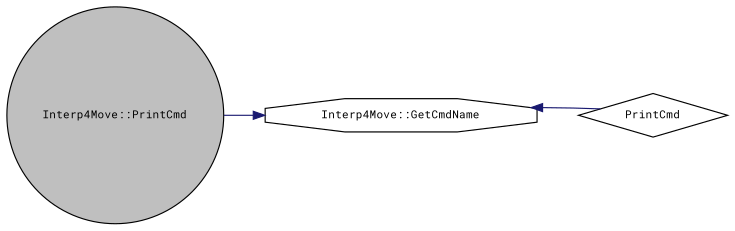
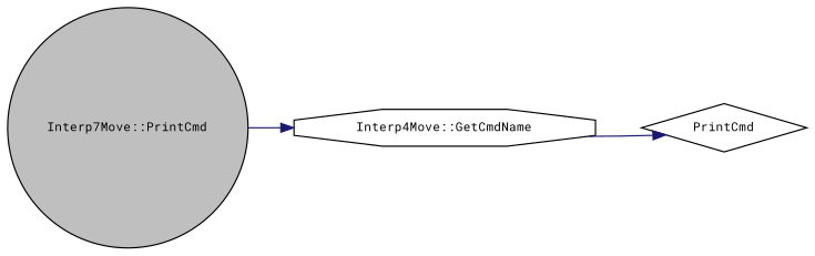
  digraph {
    fontname="Roboto Mono"
    rankdir=LR
    node [color=black fillcolor=white fontname="Roboto Mono" fontsize=10 style=filled]
    edge [color=midnightblue fontname="Roboto Mono" fontsize=10 labelfontname=FreeSans labelfontsize=10 style=solid]
-   n1 [fillcolor=grey75 fontcolor=black height=0.2 label="Interp4Move::PrintCmd" shape=circle width=0.4]
+   n1 [fillcolor=grey75 fontcolor=black height=0.2 label="Interp7Move::PrintCmd" shape=circle width=0.4]
    n2 [height=0.2 label="Interp4Move::GetCmdName" shape=octagon width=0.4]
    n3 [height=0.2 label=PrintCmd shape=diamond width=0.4]
    n1 -> n2
-   n3 -> n2
+   n2 -> n3
  }
